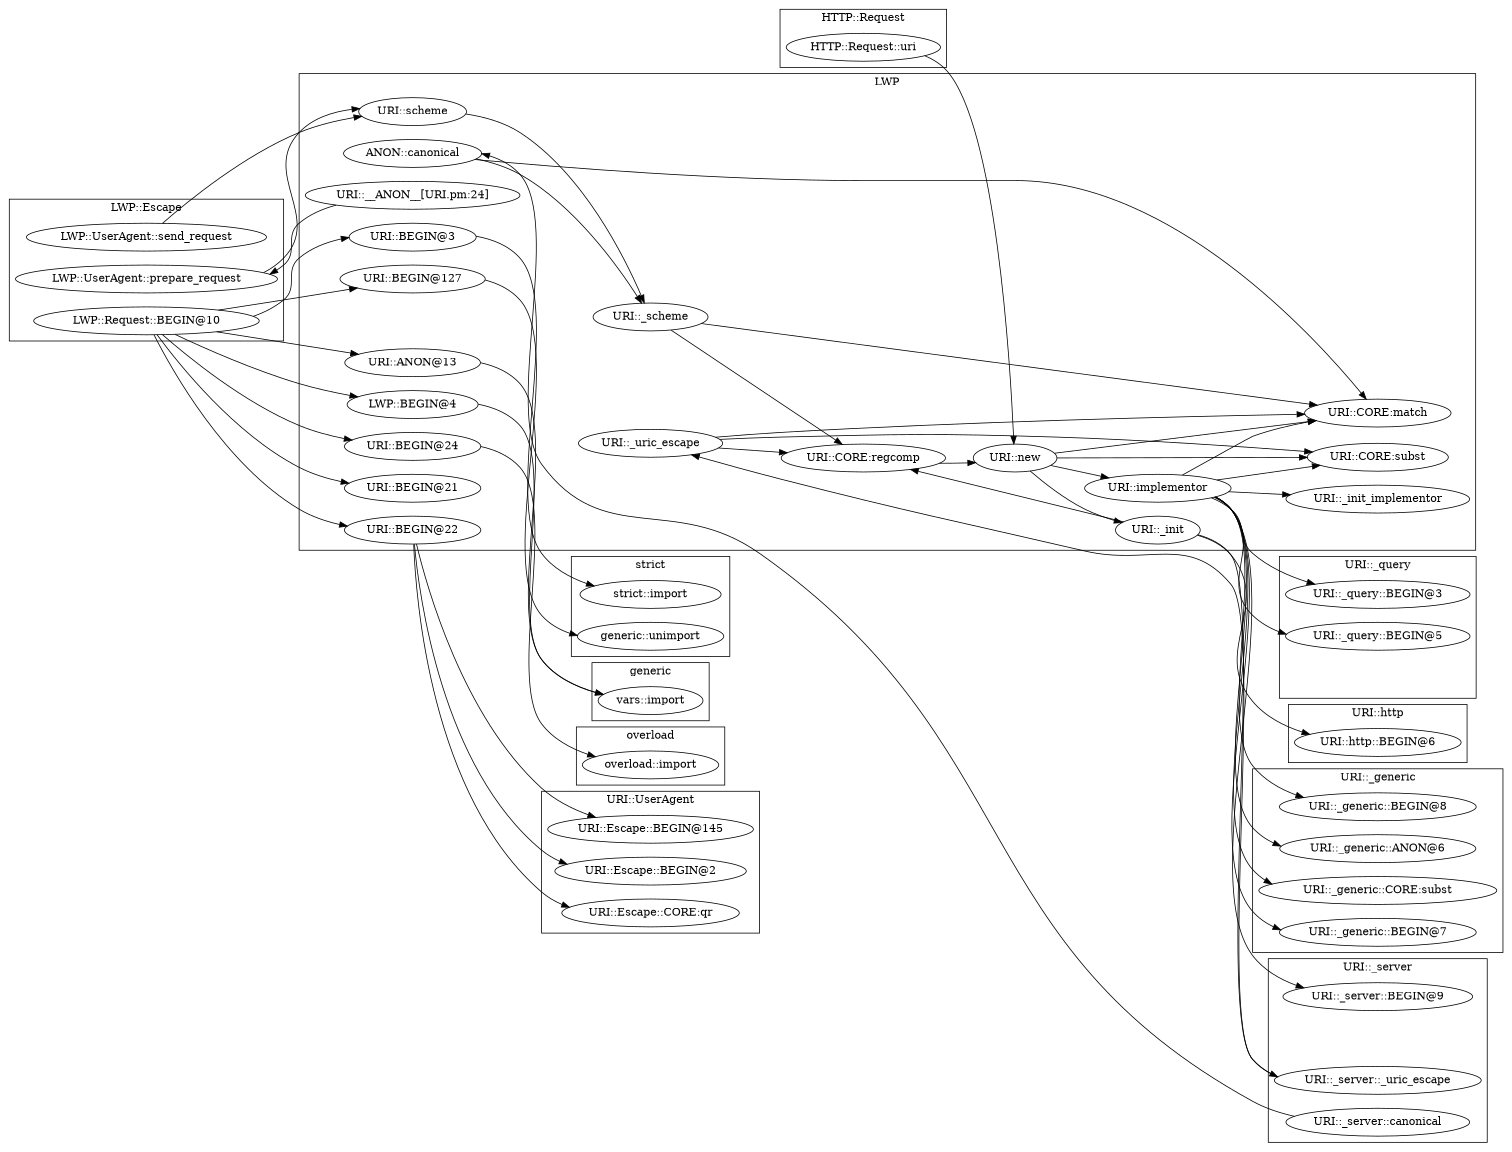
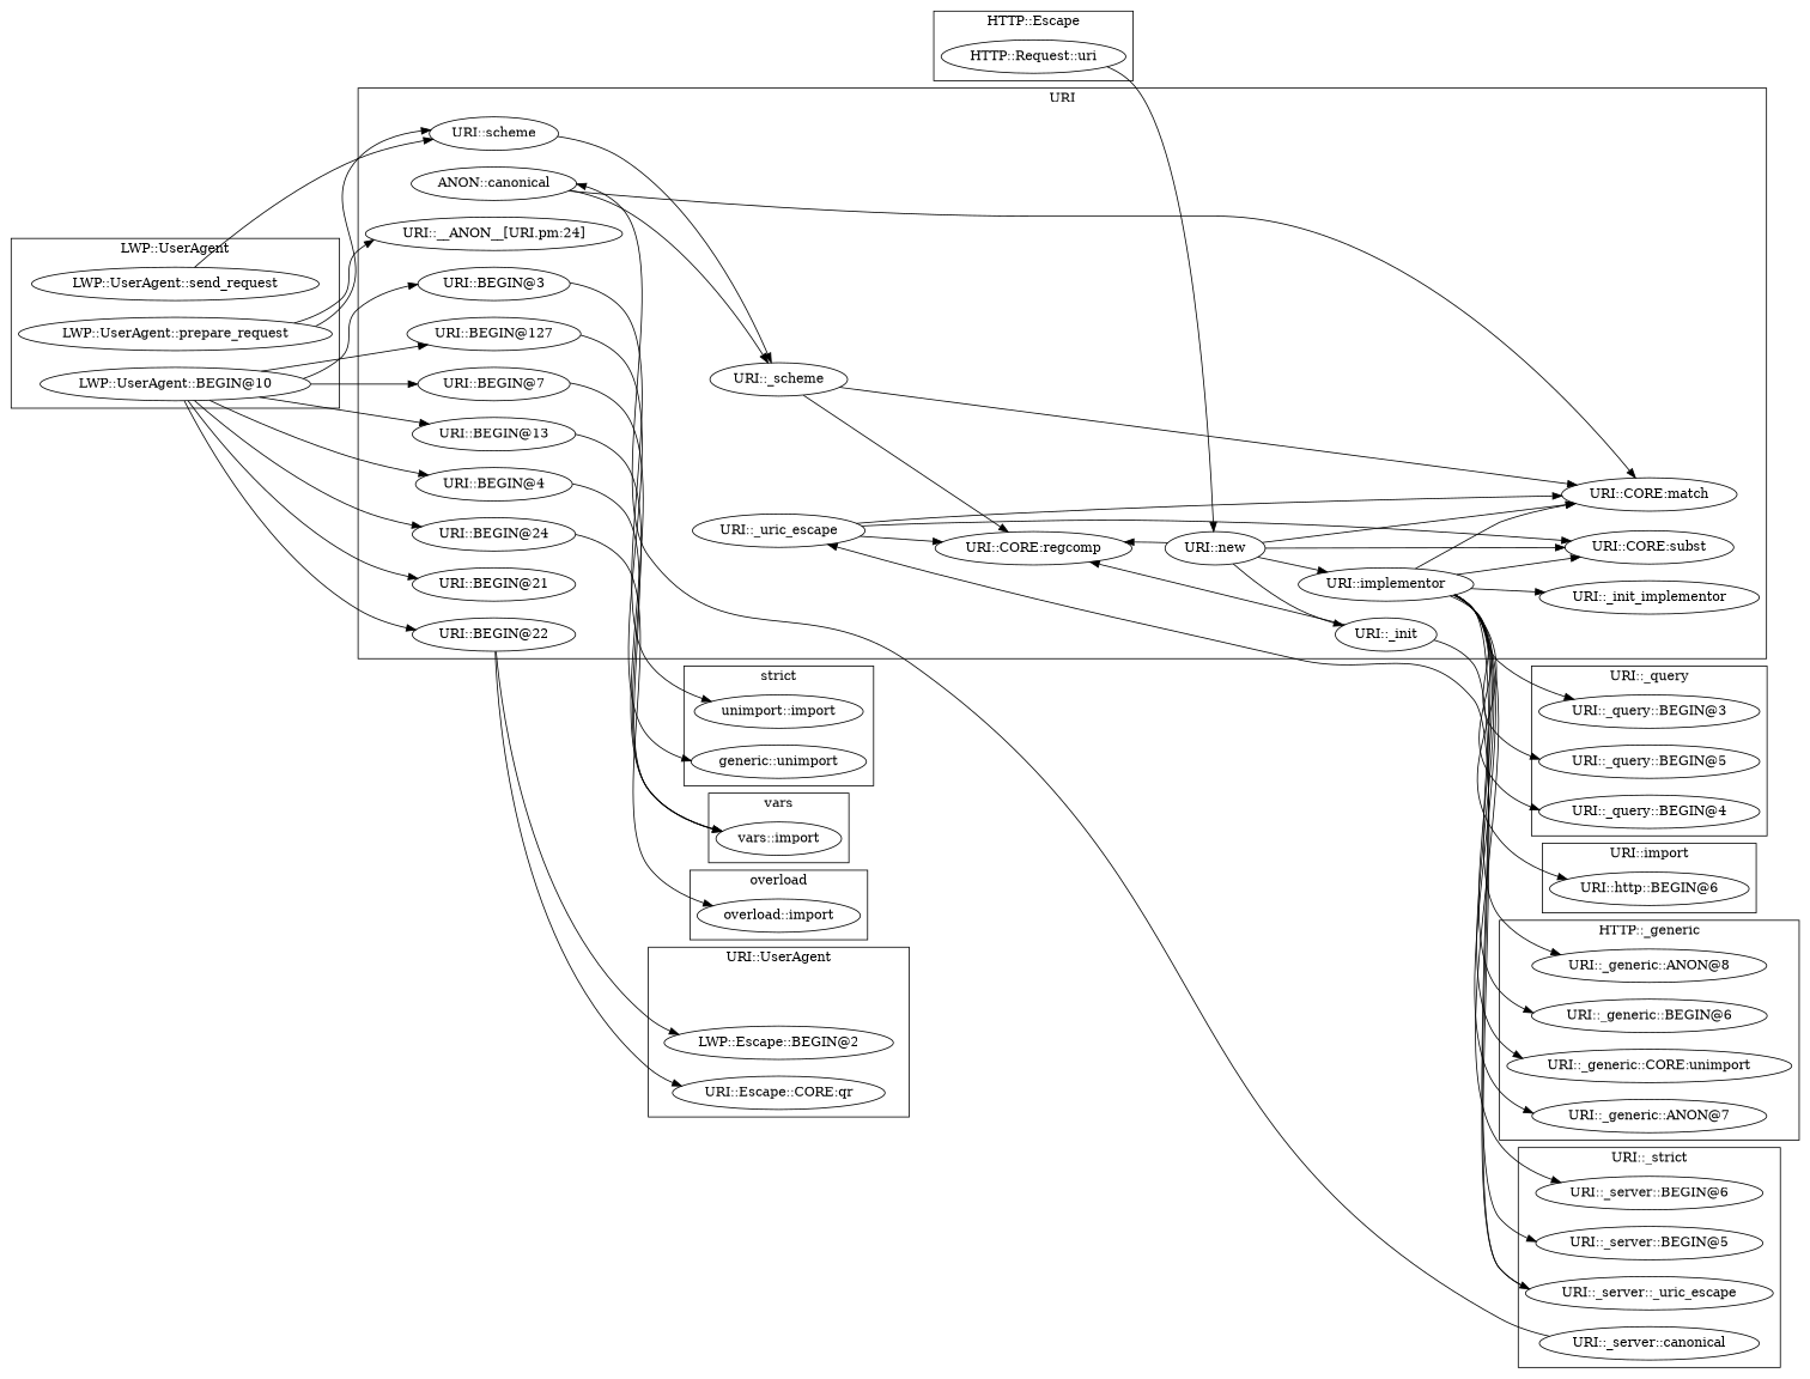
  digraph {
    rankdir=LR
-   "URI::Escape::BEGIN@145"
-   "URI::Escape::BEGIN@2"
+   "URI::Escape::BEGIN@2" [label="LWP::Escape::BEGIN@2"]
    "URI::Escape::CORE:qr"
    "vars::import"
    "URI::_query::BEGIN@3"
    "URI::_query::BEGIN@5"
+   "URI::_query::BEGIN@4"
    "URI::http::BEGIN@6"
    "LWP::UserAgent::send_request"
    "LWP::UserAgent::prepare_request"
-   "LWP::UserAgent::BEGIN@10" [label="LWP::Request::BEGIN@10"]
-   "URI::_generic::BEGIN@8"
-   "URI::_generic::BEGIN@6" [label="URI::_generic::ANON@6"]
-   "URI::_generic::CORE:subst"
-   "URI::_generic::BEGIN@7"
-   "URI::_server::BEGIN@6" [label="URI::_server::BEGIN@9"]
+   "LWP::UserAgent::BEGIN@10"
+   "URI::_generic::BEGIN@8" [label="URI::_generic::ANON@8"]
+   "URI::_generic::BEGIN@6"
+   "URI::_generic::CORE:subst" [label="URI::_generic::CORE:unimport"]
+   "URI::_generic::BEGIN@7" [label="URI::_generic::ANON@7"]
+   "URI::_server::BEGIN@6"
    "URI::_server::_uric_escape"
    "URI::_server::canonical"
-   "strict::import"
+   "URI::_server::BEGIN@5"
+   "strict::import" [label="unimport::import"]
    n21 [label="generic::unimport"]
    "HTTP::Request::uri"
    "URI::BEGIN@127"
    "URI::_scheme"
+   "URI::BEGIN@7"
    "URI::implementor"
    "URI::CORE:match"
-   "URI::BEGIN@13" [label="URI::ANON@13"]
+   "URI::BEGIN@13"
    "URI::_init_implementor"
    "URI::scheme"
    "URI::__ANON__[URI.pm:24]"
    "URI::BEGIN@24"
    "URI::_init"
-   "URI::BEGIN@4" [label="LWP::BEGIN@4"]
+   "URI::BEGIN@4"
    n35 [label="ANON::canonical"]
    "URI::BEGIN@21"
    "URI::CORE:regcomp"
    "URI::new"
    "URI::_uric_escape"
    "URI::BEGIN@22"
    "URI::BEGIN@3"
    "URI::CORE:subst"
    "overload::import"
    subgraph cluster_1 {
      label="URI::UserAgent"
-     "URI::Escape::BEGIN@145"
      "URI::Escape::BEGIN@2"
      "URI::Escape::CORE:qr"
    }
    subgraph cluster_2 {
-     label=generic
+     label=vars
      "vars::import"
    }
    subgraph cluster_3 {
      label="URI::_query"
      "URI::_query::BEGIN@3"
      "URI::_query::BEGIN@5"
+     "URI::_query::BEGIN@4"
    }
    subgraph cluster_4 {
-     label="URI::http"
+     label="URI::import"
      "URI::http::BEGIN@6"
    }
    subgraph cluster_5 {
-     label="LWP::Escape"
+     label="LWP::UserAgent"
      "LWP::UserAgent::send_request"
      "LWP::UserAgent::prepare_request"
      "LWP::UserAgent::BEGIN@10"
    }
    subgraph cluster_6 {
-     label="URI::_generic"
+     label="HTTP::_generic"
      "URI::_generic::BEGIN@8"
      "URI::_generic::BEGIN@6"
      "URI::_generic::CORE:subst"
      "URI::_generic::BEGIN@7"
    }
    subgraph cluster_7 {
-     label="URI::_server"
+     label="URI::_strict"
      "URI::_server::BEGIN@6"
      "URI::_server::_uric_escape"
      "URI::_server::canonical"
+     "URI::_server::BEGIN@5"
    }
    subgraph cluster_8 {
      label="strict"
      "strict::import"
      n21
    }
    subgraph cluster_9 {
-     label="HTTP::Request"
+     label="HTTP::Escape"
      "HTTP::Request::uri"
    }
    subgraph cluster_10 {
-     label=LWP
+     label=URI
      "URI::BEGIN@127"
      "URI::_scheme"
+     "URI::BEGIN@7"
      "URI::implementor"
      "URI::CORE:match"
      "URI::BEGIN@13"
      "URI::_init_implementor"
      "URI::scheme"
      "URI::__ANON__[URI.pm:24]"
      "URI::BEGIN@24"
      "URI::_init"
      "URI::BEGIN@4"
      n35
      "URI::BEGIN@21"
      "URI::CORE:regcomp"
      "URI::new"
      "URI::_uric_escape"
      "URI::BEGIN@22"
      "URI::BEGIN@3"
      "URI::CORE:subst"
    }
    subgraph cluster_11 {
      label=overload
      "overload::import"
    }
    "LWP::UserAgent::send_request" -> "URI::scheme"
    "LWP::UserAgent::prepare_request" -> "URI::scheme"
-   "URI::__ANON__[URI.pm:24]" -> "LWP::UserAgent::prepare_request"
+   "LWP::UserAgent::prepare_request" -> "URI::__ANON__[URI.pm:24]"
    "LWP::UserAgent::BEGIN@10" -> "URI::BEGIN@127"
+   "LWP::UserAgent::BEGIN@10" -> "URI::BEGIN@7"
    "LWP::UserAgent::BEGIN@10" -> "URI::BEGIN@13"
    "LWP::UserAgent::BEGIN@10" -> "URI::BEGIN@24"
    "LWP::UserAgent::BEGIN@10" -> "URI::BEGIN@4"
    "LWP::UserAgent::BEGIN@10" -> "URI::BEGIN@21"
    "LWP::UserAgent::BEGIN@10" -> "URI::BEGIN@22"
    "LWP::UserAgent::BEGIN@10" -> "URI::BEGIN@3"
    "URI::_server::_uric_escape" -> "URI::_uric_escape"
    "URI::_server::canonical" -> n35
    "HTTP::Request::uri" -> "URI::new"
    "URI::BEGIN@127" -> n21
    "URI::_scheme" -> "URI::CORE:match"
    "URI::_scheme" -> "URI::CORE:regcomp"
+   "URI::BEGIN@7" -> "vars::import"
    "URI::implementor" -> "URI::_query::BEGIN@3"
    "URI::implementor" -> "URI::_query::BEGIN@5"
-   "URI::_init" -> "URI::http::BEGIN@6"
+   "URI::implementor" -> "URI::_query::BEGIN@4"
+   "URI::implementor" -> "URI::http::BEGIN@6"
    "URI::implementor" -> "URI::_generic::BEGIN@8"
    "URI::implementor" -> "URI::_generic::BEGIN@6"
    "URI::implementor" -> "URI::_generic::CORE:subst"
    "URI::implementor" -> "URI::_generic::BEGIN@7"
    "URI::implementor" -> "URI::_server::BEGIN@6"
+   "URI::implementor" -> "URI::_server::BEGIN@5"
    "URI::implementor" -> "URI::CORE:match"
    "URI::implementor" -> "URI::_init_implementor"
    "URI::implementor" -> "URI::CORE:subst"
    "URI::BEGIN@13" -> "vars::import"
    "URI::scheme" -> "URI::_scheme"
    "URI::BEGIN@24" -> "overload::import"
    "URI::_init" -> "URI::_server::_uric_escape"
    "URI::_init" -> "URI::CORE:regcomp"
    "URI::BEGIN@4" -> "vars::import"
    n35 -> "URI::_scheme"
    n35 -> "URI::CORE:match"
    "URI::new" -> "URI::implementor"
    "URI::new" -> "URI::CORE:match"
    "URI::new" -> "URI::_init"
-   "URI::CORE:regcomp" -> "URI::new"
+   "URI::new" -> "URI::CORE:regcomp"
    "URI::new" -> "URI::CORE:subst"
    "URI::_uric_escape" -> "URI::CORE:match"
    "URI::_uric_escape" -> "URI::CORE:regcomp"
    "URI::_uric_escape" -> "URI::CORE:subst"
-   "URI::BEGIN@22" -> "URI::Escape::BEGIN@145"
    "URI::BEGIN@22" -> "URI::Escape::BEGIN@2"
    "URI::BEGIN@22" -> "URI::Escape::CORE:qr"
    "URI::BEGIN@3" -> "strict::import"
  }
